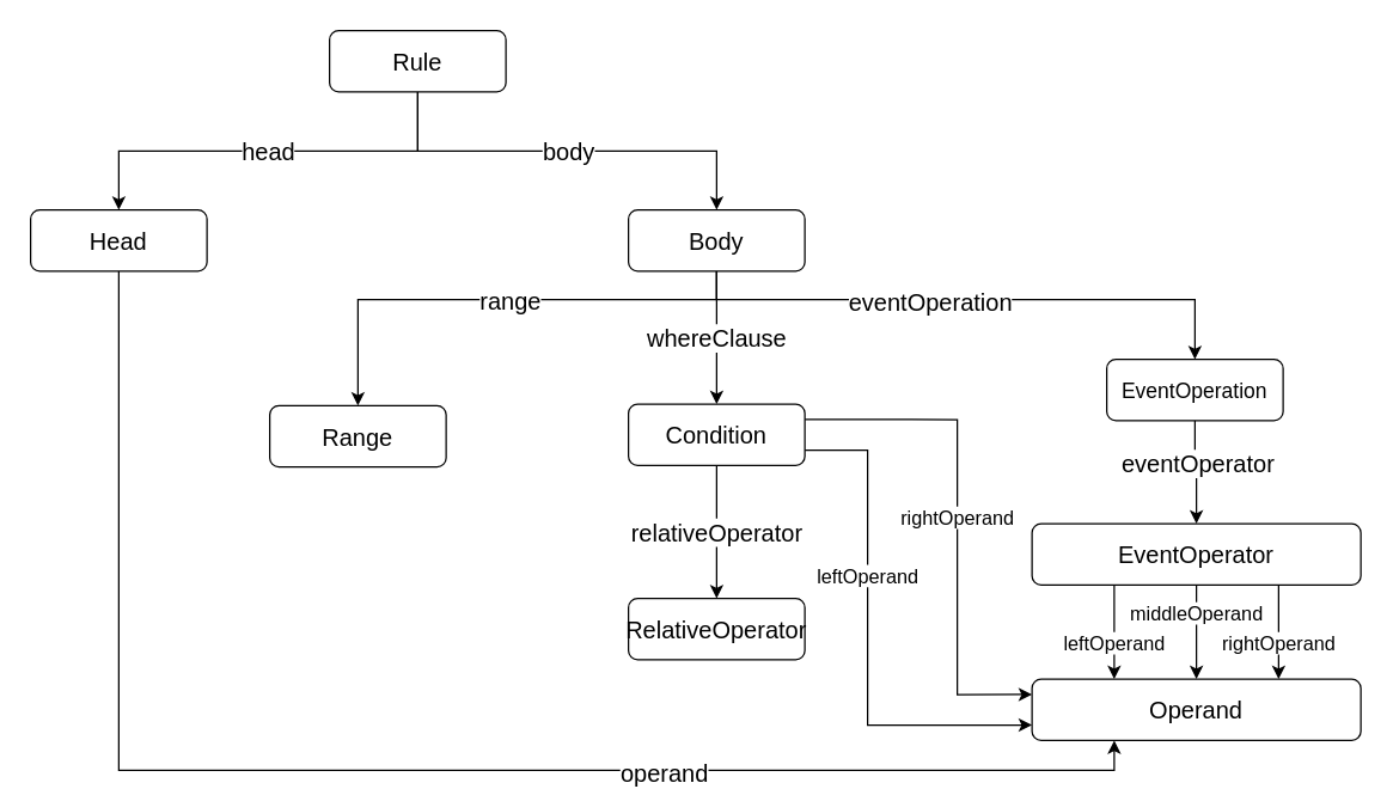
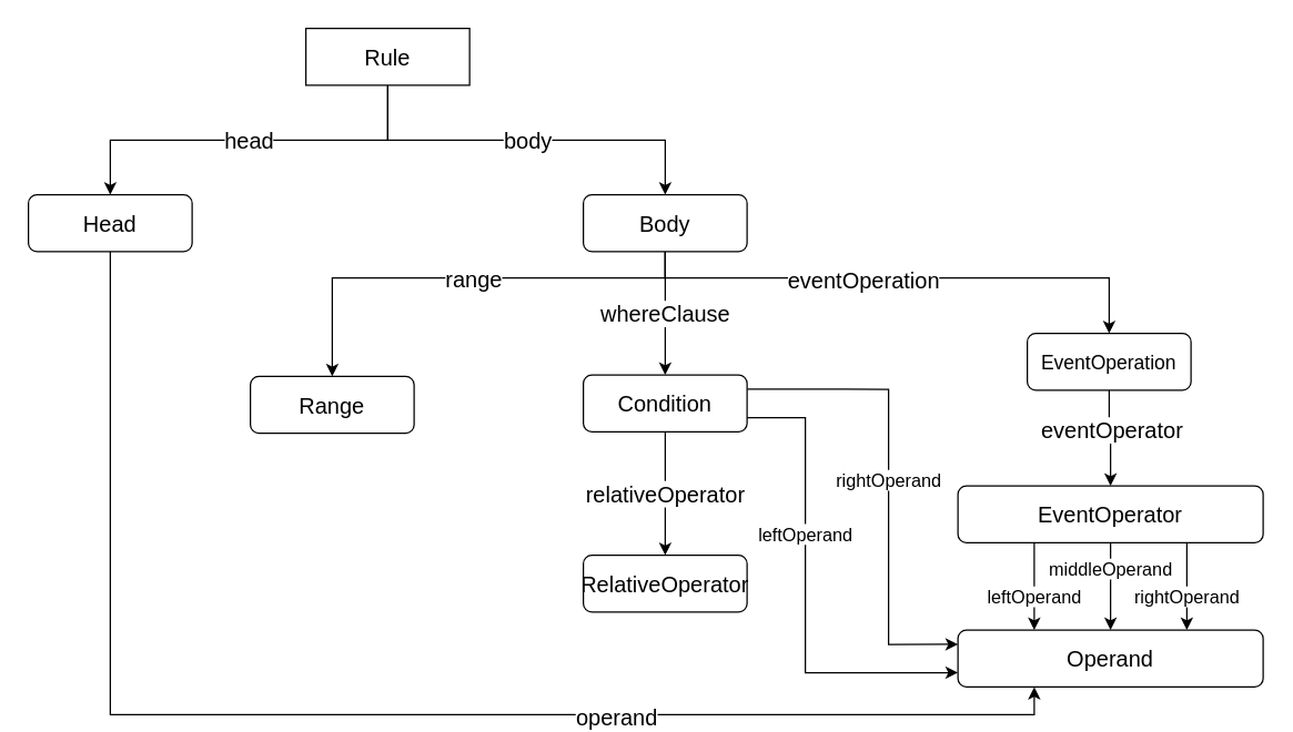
  <mxCell id="0" />
  <mxCell id="1" parent="0" />
  <mxCell id="2" value="&lt;div&gt;head&lt;/div&gt;" style="edgeStyle=orthogonalEdgeStyle;rounded=0;orthogonalLoop=1;jettySize=auto;html=1;exitX=0.5;exitY=1;exitDx=0;exitDy=0;entryX=0.5;entryY=0;entryDx=0;entryDy=0;fontSize=16;" edge="1" parent="1" source="4" target="7"><mxGeometry relative="1" as="geometry" /></mxCell>
  <mxCell id="3" value="body" style="edgeStyle=orthogonalEdgeStyle;rounded=0;orthogonalLoop=1;jettySize=auto;html=1;exitX=0.5;exitY=1;exitDx=0;exitDy=0;entryX=0.5;entryY=0;entryDx=0;entryDy=0;fontSize=16;" edge="1" parent="1" source="4" target="13"><mxGeometry relative="1" as="geometry" /></mxCell>
- <mxCell id="4" value="Rule" style="rounded=1;whiteSpace=wrap;html=1;fontSize=16;" parent="1" vertex="1"><mxGeometry x="220" y="20" width="118" height="41" as="geometry" /></mxCell>
+ <mxCell id="4" value="Rule" style="whiteSpace=wrap;html=1;fontSize=16;rounded=0;" parent="1" vertex="1"><mxGeometry x="220" y="20" width="118" height="41" as="geometry" /></mxCell>
  <mxCell id="5" style="edgeStyle=orthogonalEdgeStyle;rounded=0;orthogonalLoop=1;jettySize=auto;html=1;exitX=0.5;exitY=1;exitDx=0;exitDy=0;entryX=0.25;entryY=1;entryDx=0;entryDy=0;fontSize=16;" edge="1" parent="1" source="7" target="27"><mxGeometry relative="1" as="geometry" /></mxCell>
  <mxCell id="6" value="operand" style="edgeLabel;html=1;align=center;verticalAlign=middle;resizable=0;points=[];fontSize=16;" vertex="1" connectable="0" parent="5"><mxGeometry x="0.369" y="-1" relative="1" as="geometry"><mxPoint as="offset" /></mxGeometry></mxCell>
  <mxCell id="7" value="Head" style="rounded=1;whiteSpace=wrap;html=1;fontSize=16;" vertex="1" parent="1"><mxGeometry x="20" y="140" width="118" height="41" as="geometry" /></mxCell>
  <mxCell id="8" style="edgeStyle=orthogonalEdgeStyle;rounded=0;orthogonalLoop=1;jettySize=auto;html=1;exitX=0.5;exitY=1;exitDx=0;exitDy=0;fontSize=16;" edge="1" parent="1" source="13" target="16"><mxGeometry relative="1" as="geometry"><Array as="points"><mxPoint x="479" y="200" /><mxPoint x="799" y="200" /></Array></mxGeometry></mxCell>
  <mxCell id="9" value="eventOperation" style="edgeLabel;html=1;align=center;verticalAlign=middle;resizable=0;points=[];fontSize=16;" vertex="1" connectable="0" parent="8"><mxGeometry x="-0.579" y="-1" relative="1" as="geometry"><mxPoint x="81" as="offset" /></mxGeometry></mxCell>
  <mxCell id="10" value="whereClause" style="edgeStyle=orthogonalEdgeStyle;rounded=0;orthogonalLoop=1;jettySize=auto;html=1;exitX=0.5;exitY=1;exitDx=0;exitDy=0;entryX=0.5;entryY=0;entryDx=0;entryDy=0;fontSize=16;" edge="1" parent="1" source="13" target="20"><mxGeometry relative="1" as="geometry" /></mxCell>
  <mxCell id="11" style="edgeStyle=orthogonalEdgeStyle;rounded=0;orthogonalLoop=1;jettySize=auto;html=1;exitX=0.5;exitY=1;exitDx=0;exitDy=0;fontSize=16;" edge="1" parent="1" source="13" target="21"><mxGeometry relative="1" as="geometry"><Array as="points"><mxPoint x="479" y="200" /><mxPoint x="239" y="200" /></Array></mxGeometry></mxCell>
  <mxCell id="12" value="range" style="edgeLabel;html=1;align=center;verticalAlign=middle;resizable=0;points=[];fontSize=16;" vertex="1" connectable="0" parent="11"><mxGeometry x="0.184" y="3" relative="1" as="geometry"><mxPoint x="37" y="-3" as="offset" /></mxGeometry></mxCell>
  <mxCell id="13" value="Body" style="rounded=1;whiteSpace=wrap;html=1;fontSize=16;" vertex="1" parent="1"><mxGeometry x="420" y="140" width="118" height="41" as="geometry" /></mxCell>
  <mxCell id="14" style="edgeStyle=orthogonalEdgeStyle;rounded=0;orthogonalLoop=1;jettySize=auto;html=1;exitX=0.5;exitY=1;exitDx=0;exitDy=0;entryX=0.5;entryY=0;entryDx=0;entryDy=0;fontSize=16;" edge="1" parent="1" source="16" target="25"><mxGeometry relative="1" as="geometry" /></mxCell>
  <mxCell id="15" value="eventOperator" style="edgeLabel;html=1;align=center;verticalAlign=middle;resizable=0;points=[];fontSize=16;" vertex="1" connectable="0" parent="14"><mxGeometry x="-0.19" y="-3" relative="1" as="geometry"><mxPoint x="4" as="offset" /></mxGeometry></mxCell>
  <mxCell id="16" value="&lt;font style=&quot;font-size: 14px&quot;&gt;EventOperation&lt;/font&gt;" style="rounded=1;whiteSpace=wrap;html=1;" vertex="1" parent="1"><mxGeometry x="740" y="240" width="118" height="41" as="geometry" /></mxCell>
  <mxCell id="17" value="relativeOperator" style="edgeStyle=orthogonalEdgeStyle;rounded=0;orthogonalLoop=1;jettySize=auto;html=1;exitX=0.5;exitY=1;exitDx=0;exitDy=0;entryX=0.5;entryY=0;entryDx=0;entryDy=0;fontSize=16;" edge="1" parent="1" source="20" target="26"><mxGeometry relative="1" as="geometry" /></mxCell>
  <mxCell id="18" value="leftOperand" style="edgeStyle=orthogonalEdgeStyle;rounded=0;orthogonalLoop=1;jettySize=auto;html=1;exitX=1;exitY=0.75;exitDx=0;exitDy=0;entryX=0;entryY=0.75;entryDx=0;entryDy=0;fontSize=13;" edge="1" parent="1" source="20" target="27"><mxGeometry x="-0.25" relative="1" as="geometry"><Array as="points"><mxPoint x="580" y="301" /><mxPoint x="580" y="485" /><mxPoint x="690" y="485" /></Array><mxPoint as="offset" /></mxGeometry></mxCell>
  <mxCell id="19" value="rightOperand" style="edgeStyle=orthogonalEdgeStyle;rounded=0;orthogonalLoop=1;jettySize=auto;html=1;exitX=1;exitY=0.25;exitDx=0;exitDy=0;entryX=0;entryY=0.25;entryDx=0;entryDy=0;fontSize=13;" edge="1" parent="1" source="20" target="27"><mxGeometry relative="1" as="geometry"><Array as="points"><mxPoint x="640" y="280" /><mxPoint x="640" y="464" /><mxPoint x="690" y="464" /></Array></mxGeometry></mxCell>
  <mxCell id="20" value="Condition" style="rounded=1;whiteSpace=wrap;html=1;fontSize=16;" vertex="1" parent="1"><mxGeometry x="420" y="270" width="118" height="41" as="geometry" /></mxCell>
  <mxCell id="21" value="Range" style="rounded=1;whiteSpace=wrap;html=1;fontSize=16;" vertex="1" parent="1"><mxGeometry x="180" y="271" width="118" height="41" as="geometry" /></mxCell>
  <mxCell id="22" value="middleOperand" style="edgeStyle=orthogonalEdgeStyle;rounded=0;orthogonalLoop=1;jettySize=auto;html=1;exitX=0.5;exitY=1;exitDx=0;exitDy=0;entryX=0.5;entryY=0;entryDx=0;entryDy=0;fontSize=13;" edge="1" parent="1" source="25" target="27"><mxGeometry x="-0.397" relative="1" as="geometry"><mxPoint as="offset" /></mxGeometry></mxCell>
  <mxCell id="23" value="rightOperand" style="edgeStyle=orthogonalEdgeStyle;rounded=0;orthogonalLoop=1;jettySize=auto;html=1;exitX=0.75;exitY=1;exitDx=0;exitDy=0;entryX=0.75;entryY=0;entryDx=0;entryDy=0;fontSize=13;" edge="1" parent="1" source="25" target="27"><mxGeometry x="0.238" relative="1" as="geometry"><mxPoint as="offset" /></mxGeometry></mxCell>
  <mxCell id="24" value="leftOperand" style="edgeStyle=orthogonalEdgeStyle;rounded=0;orthogonalLoop=1;jettySize=auto;html=1;exitX=0.25;exitY=1;exitDx=0;exitDy=0;entryX=0.25;entryY=0;entryDx=0;entryDy=0;fontSize=13;" edge="1" parent="1" source="25" target="27"><mxGeometry x="0.238" relative="1" as="geometry"><Array as="points"><mxPoint x="745" y="420" /><mxPoint x="745" y="420" /></Array><mxPoint as="offset" /></mxGeometry></mxCell>
  <mxCell id="25" value="EventOperator" style="rounded=1;whiteSpace=wrap;html=1;fontSize=16;" vertex="1" parent="1"><mxGeometry x="690" y="350" width="220" height="41" as="geometry" /></mxCell>
  <mxCell id="26" value="RelativeOperator" style="rounded=1;whiteSpace=wrap;html=1;fontSize=16;" vertex="1" parent="1"><mxGeometry x="420" y="400" width="118" height="41" as="geometry" /></mxCell>
  <mxCell id="27" value="Operand" style="rounded=1;whiteSpace=wrap;html=1;fontSize=16;" vertex="1" parent="1"><mxGeometry x="690" y="454" width="220" height="41" as="geometry" /></mxCell>
